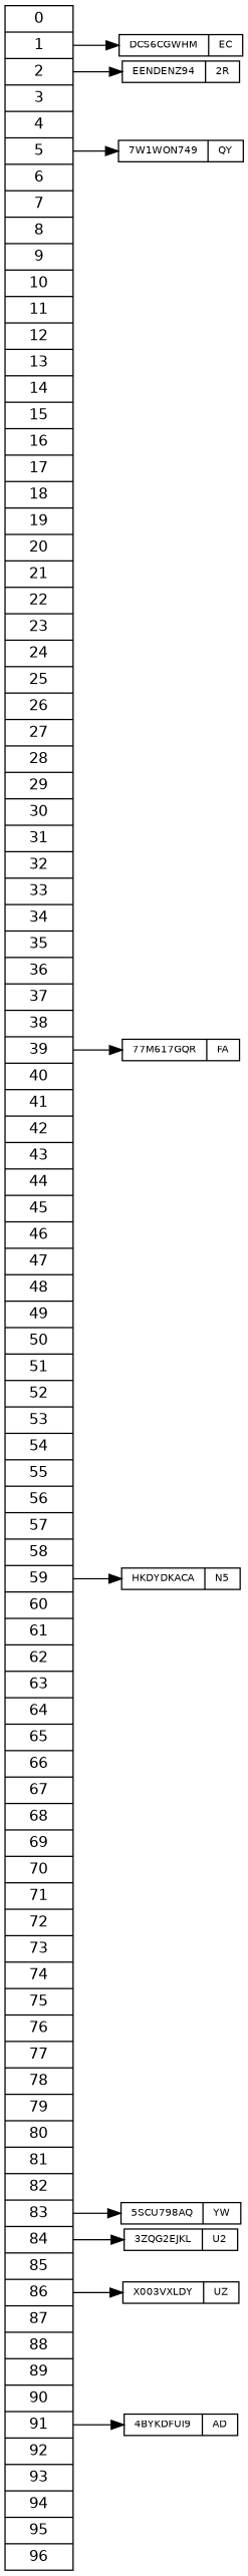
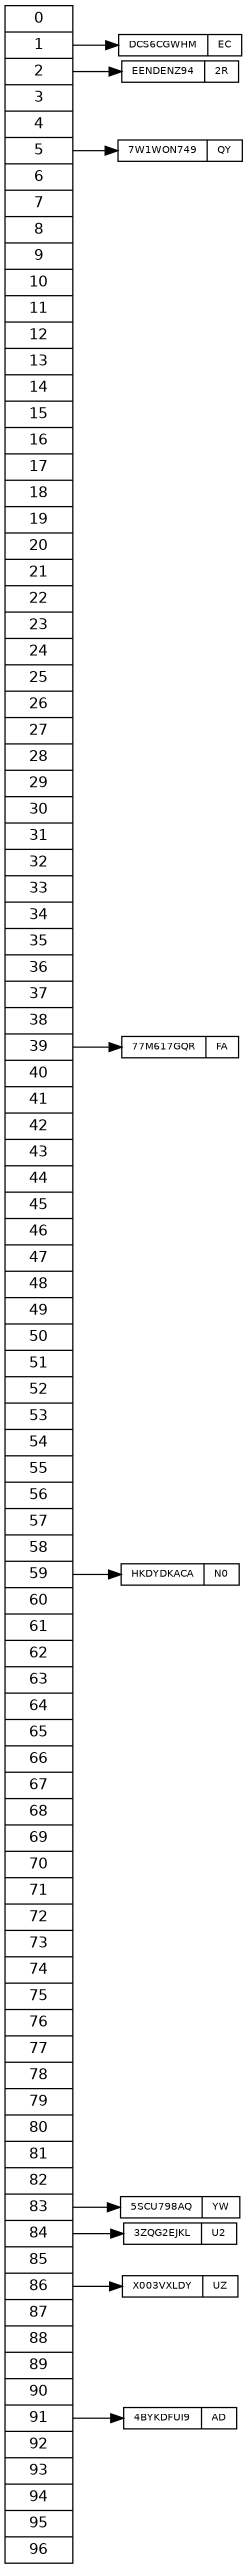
  digraph {
    fontname="DejaVu Sans"
    nodesep=.01
    rankdir=LR
    splines=true
    node [fontname="DejaVu Sans" fontsize=8 shape=record]
    edge [fontname="DejaVu Sans" headport=1]
    n1 [fontsize=12 height=.1 label="<f0>0|<f1>1|<f2>2|<f3>3|<f4>4|<f5>5|<f6>6|<f7>7|<f8>8|<f9>9|<f10>10|<f11>11|<f12>12|<f13>13|<f14>14|<f15>15|<f16>16|<f17>17|<f18>18|<f19>19|<f20>20|<f21>21|<f22>22|<f23>23|<f24>24|<f25>25|<f26>26|<f27>27|<f28>28|<f29>29|<f30>30|<f31>31|<f32>32|<f33>33|<f34>34|<f35>35|<f36>36|<f37>37|<f38>38|<f39>39|<f40>40|<f41>41|<f42>42|<f43>43|<f44>44|<f45>45|<f46>46|<f47>47|<f48>48|<f49>49|<f50>50|<f51>51|<f52>52|<f53>53|<f54>54|<f55>55|<f56>56|<f57>57|<f58>58|<f59>59|<f60>60|<f61>61|<f62>62|<f63>63|<f64>64|<f65>65|<f66>66|<f67>67|<f68>68|<f69>69|<f70>70|<f71>71|<f72>72|<f73>73|<f74>74|<f75>75|<f76>76|<f77>77|<f78>78|<f79>79|<f80>80|<f81>81|<f82>82|<f83>83|<f84>84|<f85>85|<f86>86|<f87>87|<f88>88|<f89>89|<f90>90|<f91>91|<f92>92|<f93>93|<f94>94|<f95>95|<f96>96"]
    n2 [height=.1 label="{<l>DCS6CGWHM|EC}"]
    n3 [height=.1 label="{<l>EENDENZ94|2R}"]
    n4 [height=.1 label="{<l>7W1WON749|QY}"]
    n5 [height=.1 label="{<l>77M617GQR|FA}"]
-   n6 [height=.1 label="{<l>HKDYDKACA|N5}"]
+   n6 [height=.1 label="{<l>HKDYDKACA|N0}"]
    n7 [height=.1 label="{<l>5SCU798AQ|YW}"]
    n8 [height=.1 label="{<l>3ZQG2EJKL|U2}"]
    n9 [height=.1 label="{<l>X003VXLDY|UZ}"]
    n10 [height=.1 label="{<l>4BYKDFUI9|AD}"]
    n1 -> n2 [tailport=f1]
    n1 -> n3 [tailport=f2]
    n1 -> n4 [tailport=f5]
    n1 -> n5 [tailport=f39]
    n1 -> n6 [tailport=f59]
    n1 -> n7 [tailport=f83]
    n1 -> n8 [tailport=f84]
    n1 -> n9 [tailport=f86]
    n1 -> n10 [tailport=f91]
  }
